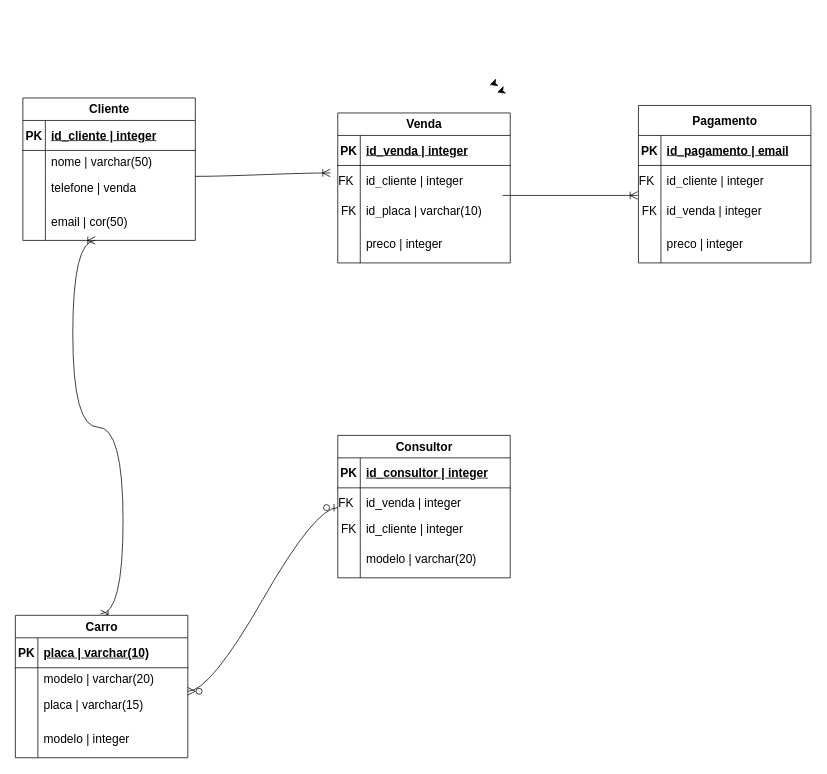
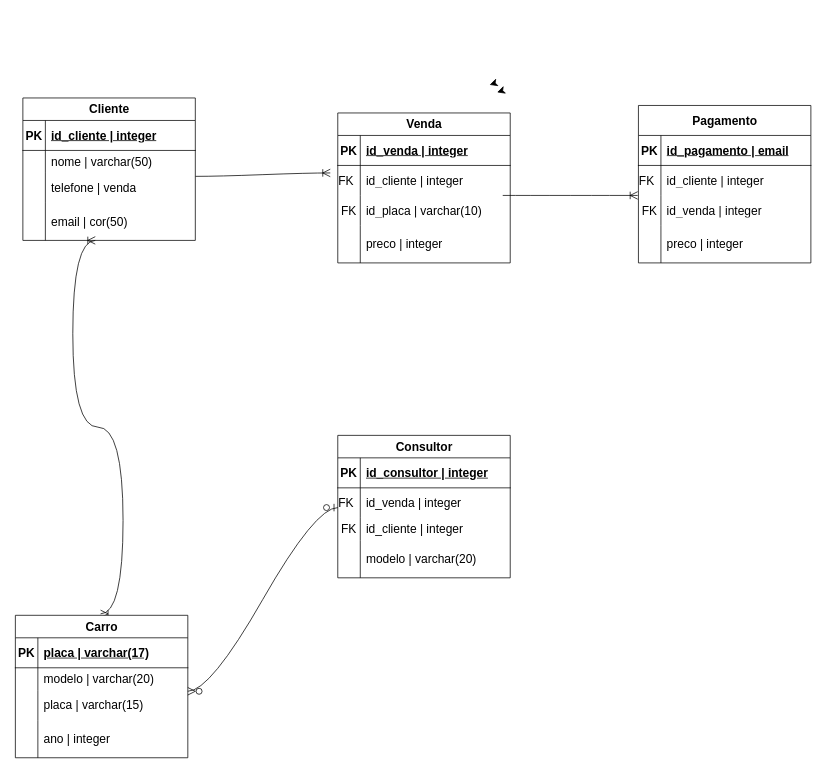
  <mxCell id="0" />
  <mxCell id="1" parent="0" />
  <mxCell id="2" value="Cliente" style="shape=table;startSize=30;container=1;collapsible=1;childLayout=tableLayout;fixedRows=1;rowLines=0;fontStyle=1;align=center;resizeLast=1;html=1;fontSize=16;" vertex="1" parent="1"><mxGeometry x="30" y="130" width="230" height="190" as="geometry" /></mxCell>
  <mxCell id="3" value="" style="shape=tableRow;horizontal=0;startSize=0;swimlaneHead=0;swimlaneBody=0;fillColor=none;collapsible=0;dropTarget=0;points=[[0,0.5],[1,0.5]];portConstraint=eastwest;top=0;left=0;right=0;bottom=1;fontSize=16;" vertex="1" parent="2"><mxGeometry y="30" width="230" height="40" as="geometry" /></mxCell>
  <mxCell id="4" value="PK" style="shape=partialRectangle;connectable=0;fillColor=none;top=0;left=0;bottom=0;right=0;fontStyle=1;overflow=hidden;whiteSpace=wrap;html=1;fontSize=16;" vertex="1" parent="3"><mxGeometry width="30" height="40" as="geometry"><mxRectangle width="30" height="40" as="alternateBounds" /></mxGeometry></mxCell>
  <mxCell id="5" value="id_cliente | integer" style="shape=partialRectangle;connectable=0;fillColor=none;top=0;left=0;bottom=0;right=0;align=left;spacingLeft=6;fontStyle=5;overflow=hidden;whiteSpace=wrap;html=1;fontSize=16;" vertex="1" parent="3"><mxGeometry x="30" width="200" height="40" as="geometry"><mxRectangle width="200" height="40" as="alternateBounds" /></mxGeometry></mxCell>
  <mxCell id="6" value="" style="shape=tableRow;horizontal=0;startSize=0;swimlaneHead=0;swimlaneBody=0;fillColor=none;collapsible=0;dropTarget=0;points=[[0,0.5],[1,0.5]];portConstraint=eastwest;top=0;left=0;right=0;bottom=0;fontSize=16;" vertex="1" parent="2"><mxGeometry y="70" width="230" height="30" as="geometry" /></mxCell>
  <mxCell id="7" value="" style="shape=partialRectangle;connectable=0;fillColor=none;top=0;left=0;bottom=0;right=0;editable=1;overflow=hidden;whiteSpace=wrap;html=1;fontSize=16;" vertex="1" parent="6"><mxGeometry width="30" height="30" as="geometry"><mxRectangle width="30" height="30" as="alternateBounds" /></mxGeometry></mxCell>
  <mxCell id="8" value="nome | varchar(50)" style="shape=partialRectangle;connectable=0;fillColor=none;top=0;left=0;bottom=0;right=0;align=left;spacingLeft=6;overflow=hidden;whiteSpace=wrap;html=1;fontSize=16;" vertex="1" parent="6"><mxGeometry x="30" width="200" height="30" as="geometry"><mxRectangle width="200" height="30" as="alternateBounds" /></mxGeometry></mxCell>
  <mxCell id="9" value="" style="shape=tableRow;horizontal=0;startSize=0;swimlaneHead=0;swimlaneBody=0;fillColor=none;collapsible=0;dropTarget=0;points=[[0,0.5],[1,0.5]];portConstraint=eastwest;top=0;left=0;right=0;bottom=0;fontSize=16;" vertex="1" parent="2"><mxGeometry y="100" width="230" height="40" as="geometry" /></mxCell>
  <mxCell id="10" value="" style="shape=partialRectangle;connectable=0;fillColor=none;top=0;left=0;bottom=0;right=0;editable=1;overflow=hidden;whiteSpace=wrap;html=1;fontSize=16;" vertex="1" parent="9"><mxGeometry width="30" height="40" as="geometry"><mxRectangle width="30" height="40" as="alternateBounds" /></mxGeometry></mxCell>
  <mxCell id="11" value="telefone | venda" style="shape=partialRectangle;connectable=0;fillColor=none;top=0;left=0;bottom=0;right=0;align=left;spacingLeft=6;overflow=hidden;whiteSpace=wrap;html=1;fontSize=16;" vertex="1" parent="9"><mxGeometry x="30" width="200" height="40" as="geometry"><mxRectangle width="200" height="40" as="alternateBounds" /></mxGeometry></mxCell>
  <mxCell id="12" value="" style="shape=tableRow;horizontal=0;startSize=0;swimlaneHead=0;swimlaneBody=0;fillColor=none;collapsible=0;dropTarget=0;points=[[0,0.5],[1,0.5]];portConstraint=eastwest;top=0;left=0;right=0;bottom=0;fontSize=16;" vertex="1" parent="2"><mxGeometry y="140" width="230" height="50" as="geometry" /></mxCell>
  <mxCell id="13" value="" style="shape=partialRectangle;connectable=0;fillColor=none;top=0;left=0;bottom=0;right=0;editable=1;overflow=hidden;whiteSpace=wrap;html=1;fontSize=16;" vertex="1" parent="12"><mxGeometry width="30" height="50" as="geometry"><mxRectangle width="30" height="50" as="alternateBounds" /></mxGeometry></mxCell>
  <mxCell id="14" value="email | cor(50)" style="shape=partialRectangle;connectable=0;fillColor=none;top=0;left=0;bottom=0;right=0;align=left;spacingLeft=6;overflow=hidden;whiteSpace=wrap;html=1;fontSize=16;" vertex="1" parent="12"><mxGeometry x="30" width="200" height="50" as="geometry"><mxRectangle width="200" height="50" as="alternateBounds" /></mxGeometry></mxCell>
  <mxCell id="15" style="edgeStyle=none;curved=1;rounded=0;orthogonalLoop=1;jettySize=auto;html=1;exitX=0.75;exitY=0;exitDx=0;exitDy=0;entryX=0.703;entryY=0.021;entryDx=0;entryDy=0;entryPerimeter=0;fontSize=12;startSize=8;endSize=8;" edge="1" parent="1"><mxGeometry relative="1" as="geometry"><mxPoint x="660" y="110" as="sourcePoint" /><mxPoint x="652.48" y="112.52" as="targetPoint" /></mxGeometry></mxCell>
  <mxCell id="16" value="" style="edgeStyle=entityRelationEdgeStyle;fontSize=12;html=1;endArrow=ERoneToMany;rounded=0;startSize=8;endSize=8;curved=1;exitX=1.001;exitY=0.114;exitDx=0;exitDy=0;exitPerimeter=0;" edge="1" parent="1" source="9"><mxGeometry width="100" height="100" relative="1" as="geometry"><mxPoint x="380" y="515" as="sourcePoint" /><mxPoint x="440" y="230" as="targetPoint" /></mxGeometry></mxCell>
  <mxCell id="17" value="" style="edgeStyle=entityRelationEdgeStyle;fontSize=12;html=1;endArrow=ERoneToMany;rounded=0;startSize=8;endSize=8;curved=1;" edge="1" parent="1"><mxGeometry width="100" height="100" relative="1" as="geometry"><mxPoint x="670" y="260" as="sourcePoint" /><mxPoint x="850" y="260" as="targetPoint" /><Array as="points"><mxPoint x="720" y="290" /><mxPoint x="810" y="230" /><mxPoint x="820" y="200" /><mxPoint x="870" y="20" /></Array></mxGeometry></mxCell>
  <mxCell id="18" value="Consultor" style="shape=table;startSize=30;container=1;collapsible=1;childLayout=tableLayout;fixedRows=1;rowLines=0;fontStyle=1;align=center;resizeLast=1;html=1;fontSize=16;" vertex="1" parent="1"><mxGeometry x="450" y="580" width="230" height="190" as="geometry" /></mxCell>
  <mxCell id="19" value="" style="shape=tableRow;horizontal=0;startSize=0;swimlaneHead=0;swimlaneBody=0;fillColor=none;collapsible=0;dropTarget=0;points=[[0,0.5],[1,0.5]];portConstraint=eastwest;top=0;left=0;right=0;bottom=1;fontSize=16;" vertex="1" parent="18"><mxGeometry y="30" width="230" height="40" as="geometry" /></mxCell>
  <mxCell id="20" value="PK" style="shape=partialRectangle;connectable=0;fillColor=none;top=0;left=0;bottom=0;right=0;fontStyle=1;overflow=hidden;whiteSpace=wrap;html=1;fontSize=16;" vertex="1" parent="19"><mxGeometry width="30" height="40" as="geometry"><mxRectangle width="30" height="40" as="alternateBounds" /></mxGeometry></mxCell>
  <mxCell id="21" value="id_consultor | integer" style="shape=partialRectangle;connectable=0;fillColor=none;top=0;left=0;bottom=0;right=0;align=left;spacingLeft=6;fontStyle=5;overflow=hidden;whiteSpace=wrap;html=1;fontSize=16;" vertex="1" parent="19"><mxGeometry x="30" width="200" height="40" as="geometry"><mxRectangle width="200" height="40" as="alternateBounds" /></mxGeometry></mxCell>
  <mxCell id="22" value="" style="shape=tableRow;horizontal=0;startSize=0;swimlaneHead=0;swimlaneBody=0;fillColor=none;collapsible=0;dropTarget=0;points=[[0,0.5],[1,0.5]];portConstraint=eastwest;top=0;left=0;right=0;bottom=0;fontSize=16;" vertex="1" parent="18"><mxGeometry y="70" width="230" height="40" as="geometry" /></mxCell>
  <mxCell id="23" value="FK&lt;span style=&quot;white-space: pre;&quot;&gt;&#09;&lt;/span&gt;&lt;br&gt;" style="shape=partialRectangle;connectable=0;fillColor=none;top=0;left=0;bottom=0;right=0;editable=1;overflow=hidden;whiteSpace=wrap;html=1;fontSize=16;" vertex="1" parent="22"><mxGeometry width="30" height="40" as="geometry"><mxRectangle width="30" height="40" as="alternateBounds" /></mxGeometry></mxCell>
  <mxCell id="24" value="id_venda | integer" style="shape=partialRectangle;connectable=0;fillColor=none;top=0;left=0;bottom=0;right=0;align=left;spacingLeft=6;overflow=hidden;whiteSpace=wrap;html=1;fontSize=16;" vertex="1" parent="22"><mxGeometry x="30" width="200" height="40" as="geometry"><mxRectangle width="200" height="40" as="alternateBounds" /></mxGeometry></mxCell>
  <mxCell id="25" value="" style="shape=tableRow;horizontal=0;startSize=0;swimlaneHead=0;swimlaneBody=0;fillColor=none;collapsible=0;dropTarget=0;points=[[0,0.5],[1,0.5]];portConstraint=eastwest;top=0;left=0;right=0;bottom=0;fontSize=16;" vertex="1" parent="18"><mxGeometry y="110" width="230" height="30" as="geometry" /></mxCell>
  <mxCell id="26" value="FK" style="shape=partialRectangle;connectable=0;fillColor=none;top=0;left=0;bottom=0;right=0;editable=1;overflow=hidden;whiteSpace=wrap;html=1;fontSize=16;" vertex="1" parent="25"><mxGeometry width="30" height="30" as="geometry"><mxRectangle width="30" height="30" as="alternateBounds" /></mxGeometry></mxCell>
  <mxCell id="27" value="id_cliente | integer" style="shape=partialRectangle;connectable=0;fillColor=none;top=0;left=0;bottom=0;right=0;align=left;spacingLeft=6;overflow=hidden;whiteSpace=wrap;html=1;fontSize=16;" vertex="1" parent="25"><mxGeometry x="30" width="200" height="30" as="geometry"><mxRectangle width="200" height="30" as="alternateBounds" /></mxGeometry></mxCell>
  <mxCell id="28" value="" style="shape=tableRow;horizontal=0;startSize=0;swimlaneHead=0;swimlaneBody=0;fillColor=none;collapsible=0;dropTarget=0;points=[[0,0.5],[1,0.5]];portConstraint=eastwest;top=0;left=0;right=0;bottom=0;fontSize=16;" vertex="1" parent="18"><mxGeometry y="140" width="230" height="50" as="geometry" /></mxCell>
  <mxCell id="29" value="" style="shape=partialRectangle;connectable=0;fillColor=none;top=0;left=0;bottom=0;right=0;editable=1;overflow=hidden;whiteSpace=wrap;html=1;fontSize=16;" vertex="1" parent="28"><mxGeometry width="30" height="50" as="geometry"><mxRectangle width="30" height="50" as="alternateBounds" /></mxGeometry></mxCell>
  <mxCell id="30" value="modelo | varchar(20)" style="shape=partialRectangle;connectable=0;fillColor=none;top=0;left=0;bottom=0;right=0;align=left;spacingLeft=6;overflow=hidden;whiteSpace=wrap;html=1;fontSize=16;" vertex="1" parent="28"><mxGeometry x="30" width="200" height="50" as="geometry"><mxRectangle width="200" height="50" as="alternateBounds" /></mxGeometry></mxCell>
  <mxCell id="31" style="edgeStyle=none;curved=1;rounded=0;orthogonalLoop=1;jettySize=auto;html=1;exitX=0.75;exitY=0;exitDx=0;exitDy=0;entryX=0.703;entryY=0.021;entryDx=0;entryDy=0;entryPerimeter=0;fontSize=12;startSize=8;endSize=8;" edge="1" parent="1"><mxGeometry relative="1" as="geometry"><mxPoint x="670" y="120" as="sourcePoint" /><mxPoint x="662.48" y="122.52" as="targetPoint" /></mxGeometry></mxCell>
  <mxCell id="32" value="Pagamento" style="shape=table;startSize=40;container=1;collapsible=1;childLayout=tableLayout;fixedRows=1;rowLines=0;fontStyle=1;align=center;resizeLast=1;html=1;fontSize=16;" vertex="1" parent="1"><mxGeometry x="851" y="140" width="230" height="210" as="geometry" /></mxCell>
  <mxCell id="33" value="" style="shape=tableRow;horizontal=0;startSize=0;swimlaneHead=0;swimlaneBody=0;fillColor=none;collapsible=0;dropTarget=0;points=[[0,0.5],[1,0.5]];portConstraint=eastwest;top=0;left=0;right=0;bottom=1;fontSize=16;" vertex="1" parent="32"><mxGeometry y="40" width="230" height="40" as="geometry" /></mxCell>
  <mxCell id="34" value="PK" style="shape=partialRectangle;connectable=0;fillColor=none;top=0;left=0;bottom=0;right=0;fontStyle=1;overflow=hidden;whiteSpace=wrap;html=1;fontSize=16;" vertex="1" parent="33"><mxGeometry width="30" height="40" as="geometry"><mxRectangle width="30" height="40" as="alternateBounds" /></mxGeometry></mxCell>
  <mxCell id="35" value="id_pagamento | email" style="shape=partialRectangle;connectable=0;fillColor=none;top=0;left=0;bottom=0;right=0;align=left;spacingLeft=6;fontStyle=5;overflow=hidden;whiteSpace=wrap;html=1;fontSize=16;" vertex="1" parent="33"><mxGeometry x="30" width="200" height="40" as="geometry"><mxRectangle width="200" height="40" as="alternateBounds" /></mxGeometry></mxCell>
  <mxCell id="36" value="" style="shape=tableRow;horizontal=0;startSize=0;swimlaneHead=0;swimlaneBody=0;fillColor=none;collapsible=0;dropTarget=0;points=[[0,0.5],[1,0.5]];portConstraint=eastwest;top=0;left=0;right=0;bottom=0;fontSize=16;" vertex="1" parent="32"><mxGeometry y="80" width="230" height="40" as="geometry" /></mxCell>
  <mxCell id="37" value="FK&lt;span style=&quot;white-space: pre;&quot;&gt;&#09;&lt;/span&gt;&lt;br&gt;" style="shape=partialRectangle;connectable=0;fillColor=none;top=0;left=0;bottom=0;right=0;editable=1;overflow=hidden;whiteSpace=wrap;html=1;fontSize=16;" vertex="1" parent="36"><mxGeometry width="30" height="40" as="geometry"><mxRectangle width="30" height="40" as="alternateBounds" /></mxGeometry></mxCell>
  <mxCell id="38" value="id_cliente | integer" style="shape=partialRectangle;connectable=0;fillColor=none;top=0;left=0;bottom=0;right=0;align=left;spacingLeft=6;overflow=hidden;whiteSpace=wrap;html=1;fontSize=16;" vertex="1" parent="36"><mxGeometry x="30" width="200" height="40" as="geometry"><mxRectangle width="200" height="40" as="alternateBounds" /></mxGeometry></mxCell>
  <mxCell id="39" value="" style="shape=tableRow;horizontal=0;startSize=0;swimlaneHead=0;swimlaneBody=0;fillColor=none;collapsible=0;dropTarget=0;points=[[0,0.5],[1,0.5]];portConstraint=eastwest;top=0;left=0;right=0;bottom=0;fontSize=16;" vertex="1" parent="32"><mxGeometry y="120" width="230" height="40" as="geometry" /></mxCell>
  <mxCell id="40" value="FK" style="shape=partialRectangle;connectable=0;fillColor=none;top=0;left=0;bottom=0;right=0;editable=1;overflow=hidden;whiteSpace=wrap;html=1;fontSize=16;" vertex="1" parent="39"><mxGeometry width="30" height="40" as="geometry"><mxRectangle width="30" height="40" as="alternateBounds" /></mxGeometry></mxCell>
  <mxCell id="41" value="id_venda | integer" style="shape=partialRectangle;connectable=0;fillColor=none;top=0;left=0;bottom=0;right=0;align=left;spacingLeft=6;overflow=hidden;whiteSpace=wrap;html=1;fontSize=16;" vertex="1" parent="39"><mxGeometry x="30" width="200" height="40" as="geometry"><mxRectangle width="200" height="40" as="alternateBounds" /></mxGeometry></mxCell>
  <mxCell id="42" value="" style="shape=tableRow;horizontal=0;startSize=0;swimlaneHead=0;swimlaneBody=0;fillColor=none;collapsible=0;dropTarget=0;points=[[0,0.5],[1,0.5]];portConstraint=eastwest;top=0;left=0;right=0;bottom=0;fontSize=16;" vertex="1" parent="32"><mxGeometry y="160" width="230" height="50" as="geometry" /></mxCell>
  <mxCell id="43" value="" style="shape=partialRectangle;connectable=0;fillColor=none;top=0;left=0;bottom=0;right=0;editable=1;overflow=hidden;whiteSpace=wrap;html=1;fontSize=16;" vertex="1" parent="42"><mxGeometry width="30" height="50" as="geometry"><mxRectangle width="30" height="50" as="alternateBounds" /></mxGeometry></mxCell>
  <mxCell id="44" value="preco | integer" style="shape=partialRectangle;connectable=0;fillColor=none;top=0;left=0;bottom=0;right=0;align=left;spacingLeft=6;overflow=hidden;whiteSpace=wrap;html=1;fontSize=16;" vertex="1" parent="42"><mxGeometry x="30" width="200" height="50" as="geometry"><mxRectangle width="200" height="50" as="alternateBounds" /></mxGeometry></mxCell>
  <mxCell id="45" value="" style="edgeStyle=entityRelationEdgeStyle;fontSize=12;html=1;endArrow=ERoneToMany;startArrow=ERoneToMany;rounded=0;startSize=8;endSize=8;curved=1;entryX=0.42;entryY=1.208;entryDx=0;entryDy=0;entryPerimeter=0;exitX=0.494;exitY=-0.01;exitDx=0;exitDy=0;exitPerimeter=0;" edge="1" parent="1" source="46"><mxGeometry width="100" height="100" relative="1" as="geometry"><mxPoint x="130" y="800" as="sourcePoint" /><mxPoint x="126.6" y="320" as="targetPoint" /><Array as="points"><mxPoint x="250" y="790" /><mxPoint x="140" y="820" /><mxPoint x="250.8" y="530.9" /><mxPoint x="210.8" y="420.9" /><mxPoint x="211" y="423.62" /><mxPoint x="204.65" y="427.95" /><mxPoint x="210.8" y="450.9" /><mxPoint x="210.8" y="440.9" /></Array></mxGeometry></mxCell>
  <mxCell id="46" value="Carro" style="shape=table;startSize=30;container=1;collapsible=1;childLayout=tableLayout;fixedRows=1;rowLines=0;fontStyle=1;align=center;resizeLast=1;html=1;fontSize=16;" vertex="1" parent="1"><mxGeometry x="20" y="820" width="230" height="190" as="geometry" /></mxCell>
  <mxCell id="47" value="" style="shape=tableRow;horizontal=0;startSize=0;swimlaneHead=0;swimlaneBody=0;fillColor=none;collapsible=0;dropTarget=0;points=[[0,0.5],[1,0.5]];portConstraint=eastwest;top=0;left=0;right=0;bottom=1;fontSize=16;" vertex="1" parent="46"><mxGeometry y="30" width="230" height="40" as="geometry" /></mxCell>
  <mxCell id="48" value="PK" style="shape=partialRectangle;connectable=0;fillColor=none;top=0;left=0;bottom=0;right=0;fontStyle=1;overflow=hidden;whiteSpace=wrap;html=1;fontSize=16;" vertex="1" parent="47"><mxGeometry width="30" height="40" as="geometry"><mxRectangle width="30" height="40" as="alternateBounds" /></mxGeometry></mxCell>
- <mxCell id="49" value="placa | varchar(10)" style="shape=partialRectangle;connectable=0;fillColor=none;top=0;left=0;bottom=0;right=0;align=left;spacingLeft=6;fontStyle=5;overflow=hidden;whiteSpace=wrap;html=1;fontSize=16;" vertex="1" parent="47"><mxGeometry x="30" width="200" height="40" as="geometry"><mxRectangle width="200" height="40" as="alternateBounds" /></mxGeometry></mxCell>
+ <mxCell id="49" value="placa | varchar(17)" style="shape=partialRectangle;connectable=0;fillColor=none;top=0;left=0;bottom=0;right=0;align=left;spacingLeft=6;fontStyle=5;overflow=hidden;whiteSpace=wrap;html=1;fontSize=16;" vertex="1" parent="47"><mxGeometry x="30" width="200" height="40" as="geometry"><mxRectangle width="200" height="40" as="alternateBounds" /></mxGeometry></mxCell>
  <mxCell id="50" value="" style="shape=tableRow;horizontal=0;startSize=0;swimlaneHead=0;swimlaneBody=0;fillColor=none;collapsible=0;dropTarget=0;points=[[0,0.5],[1,0.5]];portConstraint=eastwest;top=0;left=0;right=0;bottom=0;fontSize=16;" vertex="1" parent="46"><mxGeometry y="70" width="230" height="30" as="geometry" /></mxCell>
  <mxCell id="51" value="" style="shape=partialRectangle;connectable=0;fillColor=none;top=0;left=0;bottom=0;right=0;editable=1;overflow=hidden;whiteSpace=wrap;html=1;fontSize=16;" vertex="1" parent="50"><mxGeometry width="30" height="30" as="geometry"><mxRectangle width="30" height="30" as="alternateBounds" /></mxGeometry></mxCell>
  <mxCell id="52" value="modelo | varchar(20)" style="shape=partialRectangle;connectable=0;fillColor=none;top=0;left=0;bottom=0;right=0;align=left;spacingLeft=6;overflow=hidden;whiteSpace=wrap;html=1;fontSize=16;" vertex="1" parent="50"><mxGeometry x="30" width="200" height="30" as="geometry"><mxRectangle width="200" height="30" as="alternateBounds" /></mxGeometry></mxCell>
  <mxCell id="53" value="" style="shape=tableRow;horizontal=0;startSize=0;swimlaneHead=0;swimlaneBody=0;fillColor=none;collapsible=0;dropTarget=0;points=[[0,0.5],[1,0.5]];portConstraint=eastwest;top=0;left=0;right=0;bottom=0;fontSize=16;" vertex="1" parent="46"><mxGeometry y="100" width="230" height="40" as="geometry" /></mxCell>
  <mxCell id="54" value="" style="shape=partialRectangle;connectable=0;fillColor=none;top=0;left=0;bottom=0;right=0;editable=1;overflow=hidden;whiteSpace=wrap;html=1;fontSize=16;" vertex="1" parent="53"><mxGeometry width="30" height="40" as="geometry"><mxRectangle width="30" height="40" as="alternateBounds" /></mxGeometry></mxCell>
  <mxCell id="55" value="placa | varchar(15)" style="shape=partialRectangle;connectable=0;fillColor=none;top=0;left=0;bottom=0;right=0;align=left;spacingLeft=6;overflow=hidden;whiteSpace=wrap;html=1;fontSize=16;" vertex="1" parent="53"><mxGeometry x="30" width="200" height="40" as="geometry"><mxRectangle width="200" height="40" as="alternateBounds" /></mxGeometry></mxCell>
  <mxCell id="56" value="" style="shape=tableRow;horizontal=0;startSize=0;swimlaneHead=0;swimlaneBody=0;fillColor=none;collapsible=0;dropTarget=0;points=[[0,0.5],[1,0.5]];portConstraint=eastwest;top=0;left=0;right=0;bottom=0;fontSize=16;" vertex="1" parent="46"><mxGeometry y="140" width="230" height="50" as="geometry" /></mxCell>
  <mxCell id="57" value="" style="shape=partialRectangle;connectable=0;fillColor=none;top=0;left=0;bottom=0;right=0;editable=1;overflow=hidden;whiteSpace=wrap;html=1;fontSize=16;" vertex="1" parent="56"><mxGeometry width="30" height="50" as="geometry"><mxRectangle width="30" height="50" as="alternateBounds" /></mxGeometry></mxCell>
- <mxCell id="58" value="modelo | integer" style="shape=partialRectangle;connectable=0;fillColor=none;top=0;left=0;bottom=0;right=0;align=left;spacingLeft=6;overflow=hidden;whiteSpace=wrap;html=1;fontSize=16;" vertex="1" parent="56"><mxGeometry x="30" width="200" height="50" as="geometry"><mxRectangle width="200" height="50" as="alternateBounds" /></mxGeometry></mxCell>
+ <mxCell id="58" value="ano | integer" style="shape=partialRectangle;connectable=0;fillColor=none;top=0;left=0;bottom=0;right=0;align=left;spacingLeft=6;overflow=hidden;whiteSpace=wrap;html=1;fontSize=16;" vertex="1" parent="56"><mxGeometry x="30" width="200" height="50" as="geometry"><mxRectangle width="200" height="50" as="alternateBounds" /></mxGeometry></mxCell>
  <mxCell id="59" value="Venda" style="shape=table;startSize=30;container=1;collapsible=1;childLayout=tableLayout;fixedRows=1;rowLines=0;fontStyle=1;align=center;resizeLast=1;html=1;fontSize=16;" vertex="1" parent="1"><mxGeometry x="450" y="150" width="230" height="200" as="geometry" /></mxCell>
  <mxCell id="60" value="" style="shape=tableRow;horizontal=0;startSize=0;swimlaneHead=0;swimlaneBody=0;fillColor=none;collapsible=0;dropTarget=0;points=[[0,0.5],[1,0.5]];portConstraint=eastwest;top=0;left=0;right=0;bottom=1;fontSize=16;" vertex="1" parent="59"><mxGeometry y="30" width="230" height="40" as="geometry" /></mxCell>
  <mxCell id="61" value="PK" style="shape=partialRectangle;connectable=0;fillColor=none;top=0;left=0;bottom=0;right=0;fontStyle=1;overflow=hidden;whiteSpace=wrap;html=1;fontSize=16;" vertex="1" parent="60"><mxGeometry width="30" height="40" as="geometry"><mxRectangle width="30" height="40" as="alternateBounds" /></mxGeometry></mxCell>
  <mxCell id="62" value="id_venda | integer" style="shape=partialRectangle;connectable=0;fillColor=none;top=0;left=0;bottom=0;right=0;align=left;spacingLeft=6;fontStyle=5;overflow=hidden;whiteSpace=wrap;html=1;fontSize=16;" vertex="1" parent="60"><mxGeometry x="30" width="200" height="40" as="geometry"><mxRectangle width="200" height="40" as="alternateBounds" /></mxGeometry></mxCell>
  <mxCell id="63" value="" style="shape=tableRow;horizontal=0;startSize=0;swimlaneHead=0;swimlaneBody=0;fillColor=none;collapsible=0;dropTarget=0;points=[[0,0.5],[1,0.5]];portConstraint=eastwest;top=0;left=0;right=0;bottom=0;fontSize=16;" vertex="1" parent="59"><mxGeometry y="70" width="230" height="40" as="geometry" /></mxCell>
  <mxCell id="64" value="FK&lt;span style=&quot;white-space: pre;&quot;&gt;&#09;&lt;/span&gt;&lt;br&gt;" style="shape=partialRectangle;connectable=0;fillColor=none;top=0;left=0;bottom=0;right=0;editable=1;overflow=hidden;whiteSpace=wrap;html=1;fontSize=16;" vertex="1" parent="63"><mxGeometry width="30" height="40" as="geometry"><mxRectangle width="30" height="40" as="alternateBounds" /></mxGeometry></mxCell>
  <mxCell id="65" value="id_cliente | integer" style="shape=partialRectangle;connectable=0;fillColor=none;top=0;left=0;bottom=0;right=0;align=left;spacingLeft=6;overflow=hidden;whiteSpace=wrap;html=1;fontSize=16;" vertex="1" parent="63"><mxGeometry x="30" width="200" height="40" as="geometry"><mxRectangle width="200" height="40" as="alternateBounds" /></mxGeometry></mxCell>
  <mxCell id="66" value="" style="shape=tableRow;horizontal=0;startSize=0;swimlaneHead=0;swimlaneBody=0;fillColor=none;collapsible=0;dropTarget=0;points=[[0,0.5],[1,0.5]];portConstraint=eastwest;top=0;left=0;right=0;bottom=0;fontSize=16;" vertex="1" parent="59"><mxGeometry y="110" width="230" height="40" as="geometry" /></mxCell>
  <mxCell id="67" value="FK" style="shape=partialRectangle;connectable=0;fillColor=none;top=0;left=0;bottom=0;right=0;editable=1;overflow=hidden;whiteSpace=wrap;html=1;fontSize=16;" vertex="1" parent="66"><mxGeometry width="30" height="40" as="geometry"><mxRectangle width="30" height="40" as="alternateBounds" /></mxGeometry></mxCell>
  <mxCell id="68" value="id_placa | varchar(10)" style="shape=partialRectangle;connectable=0;fillColor=none;top=0;left=0;bottom=0;right=0;align=left;spacingLeft=6;overflow=hidden;whiteSpace=wrap;html=1;fontSize=16;" vertex="1" parent="66"><mxGeometry x="30" width="200" height="40" as="geometry"><mxRectangle width="200" height="40" as="alternateBounds" /></mxGeometry></mxCell>
  <mxCell id="69" value="" style="shape=tableRow;horizontal=0;startSize=0;swimlaneHead=0;swimlaneBody=0;fillColor=none;collapsible=0;dropTarget=0;points=[[0,0.5],[1,0.5]];portConstraint=eastwest;top=0;left=0;right=0;bottom=0;fontSize=16;" vertex="1" parent="59"><mxGeometry y="150" width="230" height="50" as="geometry" /></mxCell>
  <mxCell id="70" value="" style="shape=partialRectangle;connectable=0;fillColor=none;top=0;left=0;bottom=0;right=0;editable=1;overflow=hidden;whiteSpace=wrap;html=1;fontSize=16;" vertex="1" parent="69"><mxGeometry width="30" height="50" as="geometry"><mxRectangle width="30" height="50" as="alternateBounds" /></mxGeometry></mxCell>
  <mxCell id="71" value="preco | integer" style="shape=partialRectangle;connectable=0;fillColor=none;top=0;left=0;bottom=0;right=0;align=left;spacingLeft=6;overflow=hidden;whiteSpace=wrap;html=1;fontSize=16;" vertex="1" parent="69"><mxGeometry x="30" width="200" height="50" as="geometry"><mxRectangle width="200" height="50" as="alternateBounds" /></mxGeometry></mxCell>
  <mxCell id="72" value="" style="edgeStyle=entityRelationEdgeStyle;fontSize=12;html=1;endArrow=ERzeroToMany;startArrow=ERzeroToOne;rounded=0;startSize=8;endSize=8;curved=1;entryX=1;entryY=0.033;entryDx=0;entryDy=0;entryPerimeter=0;exitX=0;exitY=0.658;exitDx=0;exitDy=0;exitPerimeter=0;" edge="1" parent="1" source="22" target="53"><mxGeometry width="100" height="100" relative="1" as="geometry"><mxPoint x="390" y="630" as="sourcePoint" /><mxPoint x="410" y="430" as="targetPoint" /><Array as="points"><mxPoint x="450" y="681" /></Array></mxGeometry></mxCell>
